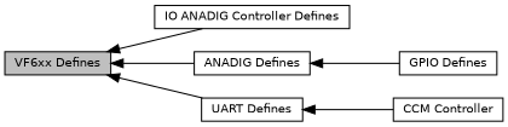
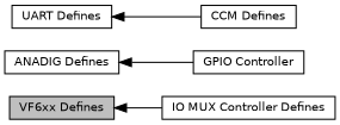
  digraph {
    rankdir=LR
    node [color=black fillcolor=white fontname=Helvetica fontsize=10 shape=record style=filled]
    edge [dir=back fontname=Helvetica fontsize=10 labelfontname=Helvetica labelfontsize=10 shape=plaintext style=solid]
-   n1 [height=0.2 label="IO ANADIG Controller Defines" width=0.4]
+   n1 [height=0.2 label="IO MUX Controller Defines" width=0.4]
    n2 [fillcolor=grey75 fontcolor=black height=0.2 label="VF6xx Defines" width=0.4]
    n3 [height=0.2 label="ANADIG Defines" width=0.4]
    n4 [height=0.2 label="UART Defines" width=0.4]
-   n5 [height=0.2 label="GPIO Defines" width=0.4]
-   n6 [height=0.2 label="CCM Controller" width=0.4]
+   n5 [height=0.2 label="GPIO Controller" width=0.4]
+   n6 [height=0.2 label="CCM Defines" width=0.4]
    n2 -> n1
-   n2 -> n3
-   n2 -> n4
    n3 -> n5
    n4 -> n6
  }
